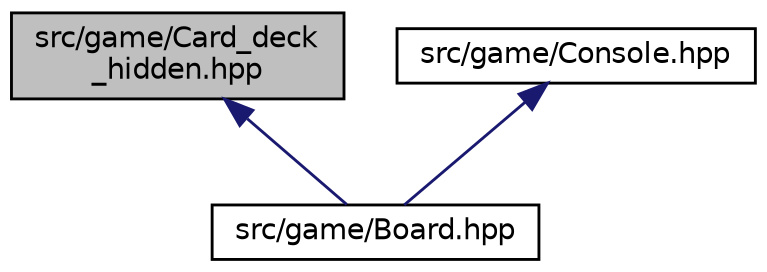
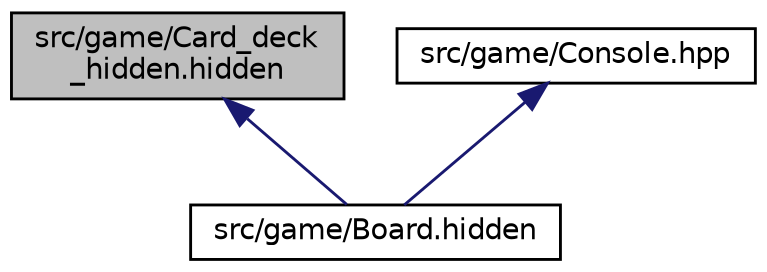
  digraph {
    node [color=black fillcolor=white fontname=Helvetica fontsize=10 shape=record style=filled]
    edge [color=midnightblue dir=back fontname=Helvetica fontsize=10 labelfontname=Helvetica labelfontsize=10 style=solid]
-   n1 [fillcolor=grey75 fontcolor=black height=0.2 label="src/game/Card_deck\l_hidden.hpp" width=0.4]
-   n2 [height=0.2 label="src/game/Board.hpp" width=0.4]
+   n1 [fillcolor=grey75 fontcolor=black height=0.2 label="src/game/Card_deck\l_hidden.hidden" width=0.4]
+   n2 [height=0.2 label="src/game/Board.hidden" width=0.4]
    n3 [height=0.2 label="src/game/Console.hpp" width=0.4]
    n1 -> n2
    n3 -> n2
  }
